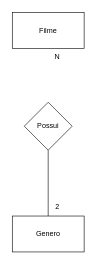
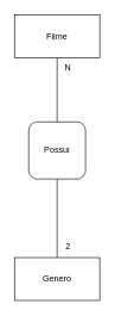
  <mxCell id="0" />
  <mxCell id="1" parent="0" />
+ <mxCell id="2" style="edgeStyle=orthogonalEdgeStyle;rounded=0;orthogonalLoop=1;jettySize=auto;html=1;entryX=0.5;entryY=0;entryDx=0;entryDy=0;endArrow=none;endFill=0;" edge="1" parent="1" source="3" target="5"><mxGeometry relative="1" as="geometry" /></mxCell>
  <mxCell id="3" value="Filme" style="rounded=0;whiteSpace=wrap;html=1;" vertex="1" parent="1"><mxGeometry x="20" y="20" width="120" height="60" as="geometry" /></mxCell>
  <mxCell id="4" style="edgeStyle=orthogonalEdgeStyle;rounded=0;orthogonalLoop=1;jettySize=auto;html=1;endArrow=none;endFill=0;" edge="1" parent="1" source="5" target="6"><mxGeometry relative="1" as="geometry" /></mxCell>
- <mxCell id="5" value="Possui" style="rhombus;whiteSpace=wrap;html=1;" vertex="1" parent="1"><mxGeometry x="40" y="170" width="80" height="80" as="geometry" /></mxCell>
+ <mxCell id="5" value="Possui" style="whiteSpace=wrap;html=1;rounded=1;" vertex="1" parent="1"><mxGeometry x="40" y="170" width="80" height="80" as="geometry" /></mxCell>
  <mxCell id="6" value="Genero" style="rounded=0;whiteSpace=wrap;html=1;" vertex="1" parent="1"><mxGeometry x="20" y="360" width="120" height="60" as="geometry" /></mxCell>
  <mxCell id="7" value="N" style="text;html=1;align=center;verticalAlign=middle;resizable=0;points=[];autosize=1;strokeColor=none;fillColor=none;" vertex="1" parent="1"><mxGeometry x="80" y="80" width="30" height="30" as="geometry" /></mxCell>
  <mxCell id="8" value="2" style="text;html=1;align=center;verticalAlign=middle;resizable=0;points=[];autosize=1;strokeColor=none;fillColor=none;" vertex="1" parent="1"><mxGeometry x="80" y="330" width="30" height="30" as="geometry" /></mxCell>
